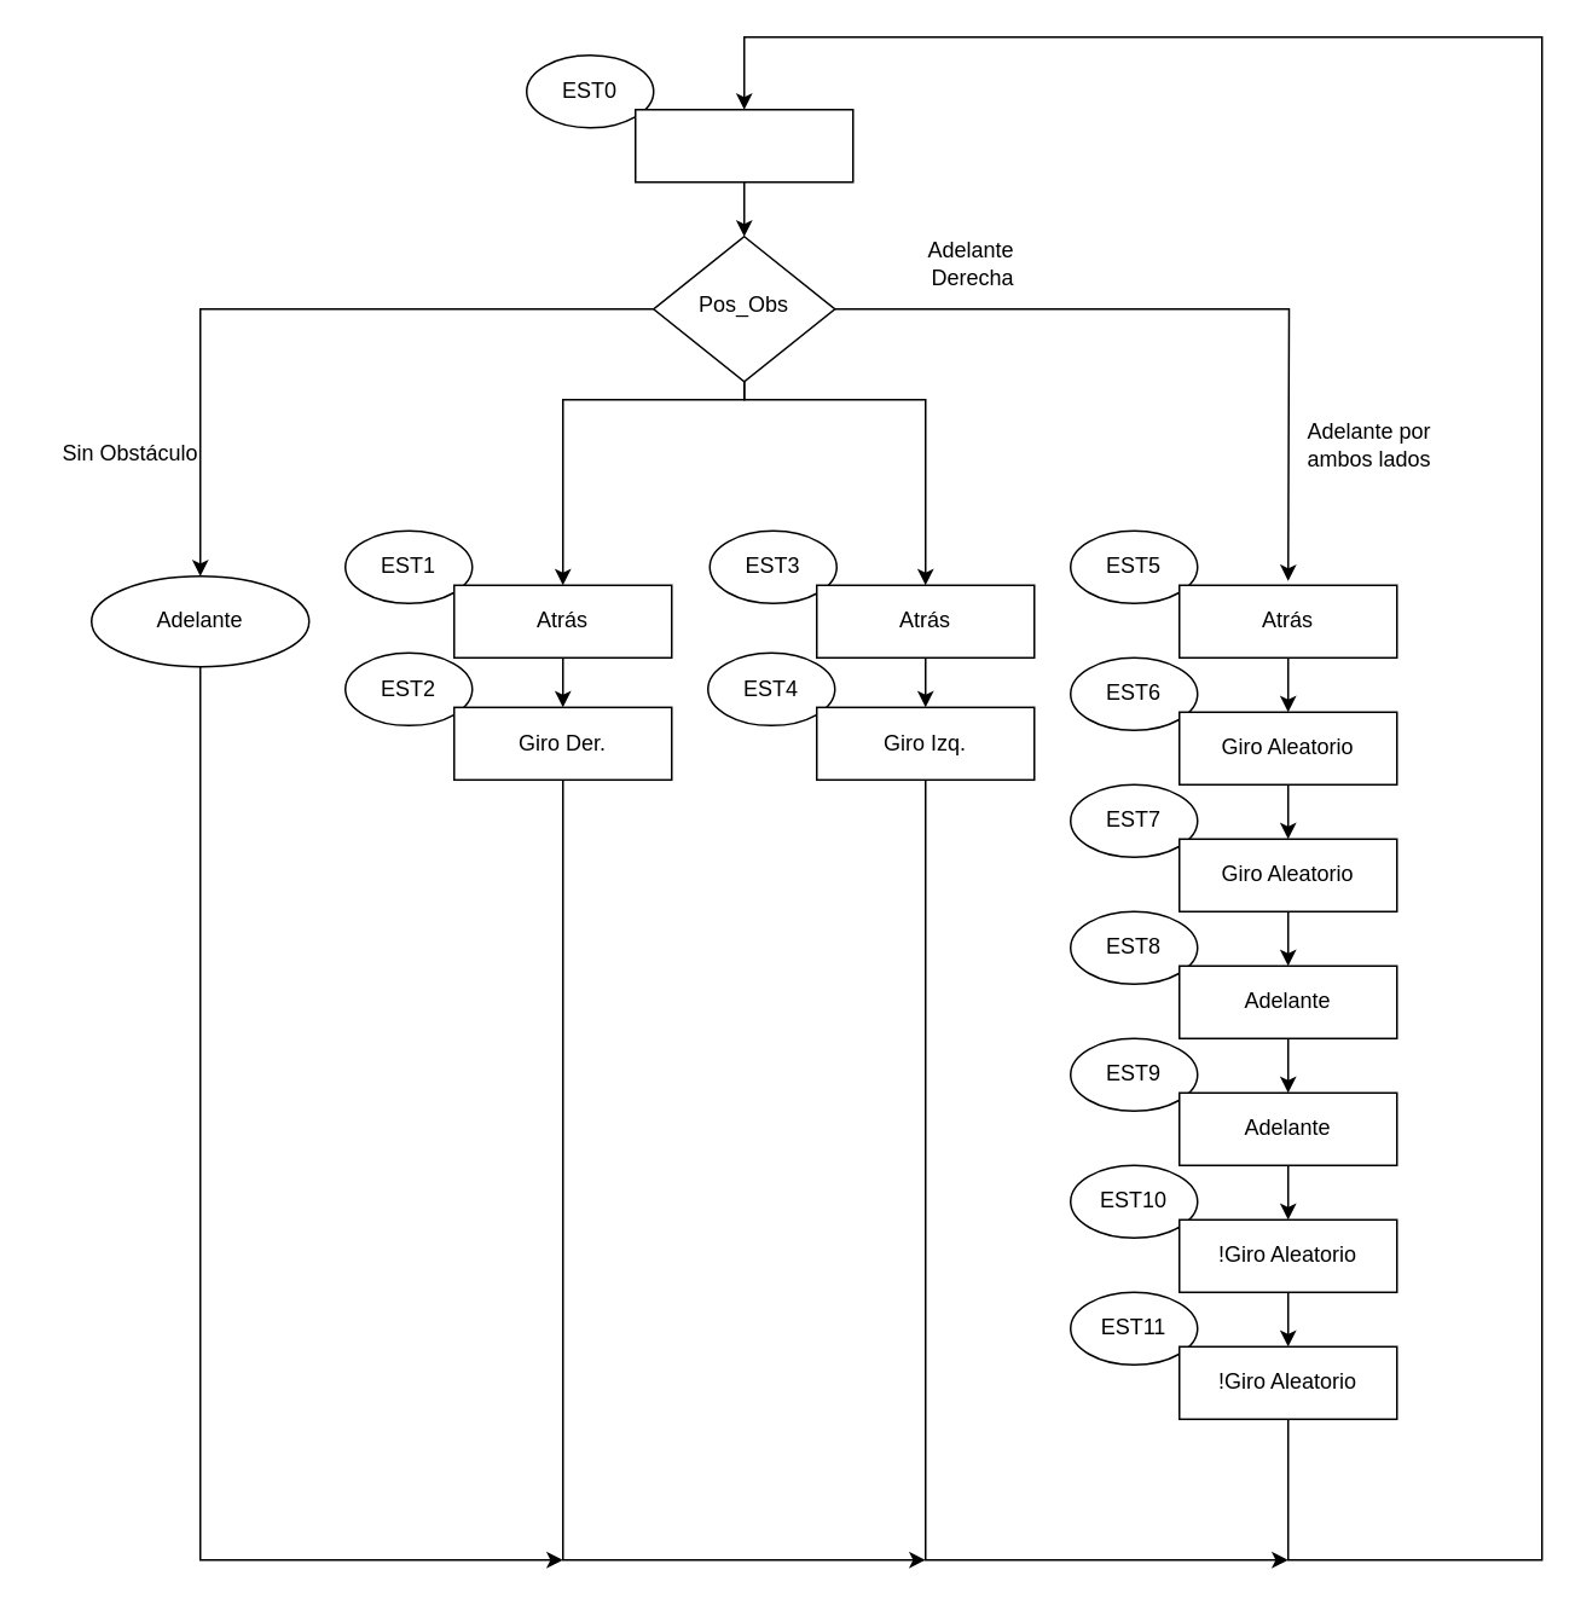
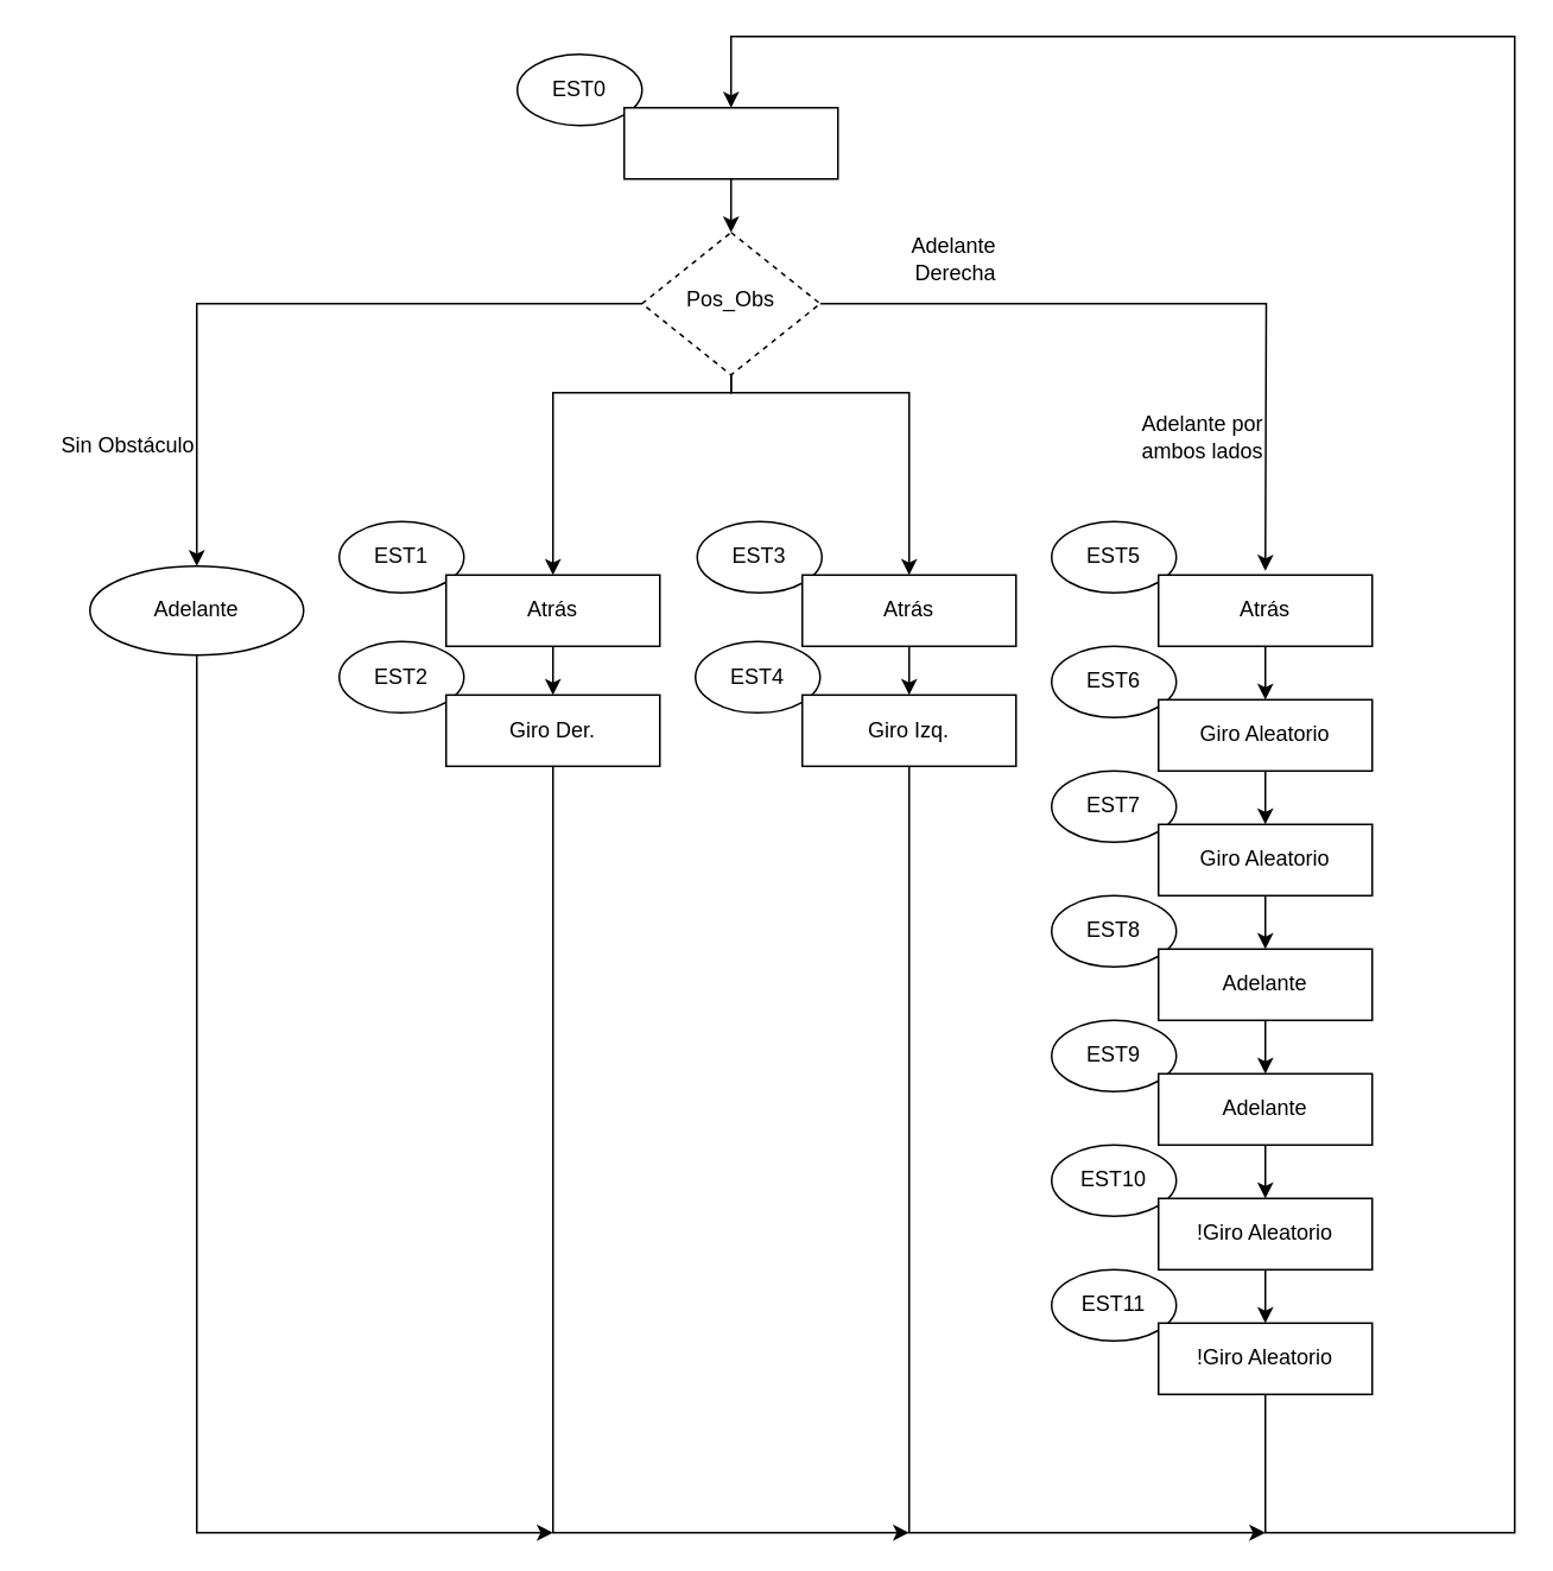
  <mxCell id="0" />
  <mxCell id="1" parent="0" />
  <mxCell id="2" value="EST0" style="ellipse;whiteSpace=wrap;html=1;" parent="1" vertex="1"><mxGeometry x="290" y="30" width="70" height="40" as="geometry" /></mxCell>
  <mxCell id="3" style="edgeStyle=orthogonalEdgeStyle;rounded=0;orthogonalLoop=1;jettySize=auto;html=1;exitX=0.5;exitY=1;exitDx=0;exitDy=0;entryX=0.5;entryY=0;entryDx=0;entryDy=0;" parent="1" source="4" target="9" edge="1"><mxGeometry relative="1" as="geometry" /></mxCell>
  <mxCell id="4" value="" style="rounded=0;whiteSpace=wrap;html=1;" parent="1" vertex="1"><mxGeometry x="350" y="60" width="120" height="40" as="geometry" /></mxCell>
  <mxCell id="5" style="edgeStyle=orthogonalEdgeStyle;rounded=0;orthogonalLoop=1;jettySize=auto;html=1;exitX=0.5;exitY=1;exitDx=0;exitDy=0;entryX=0.5;entryY=0;entryDx=0;entryDy=0;" parent="1" source="9" target="14" edge="1"><mxGeometry relative="1" as="geometry"><Array as="points"><mxPoint x="410" y="220" /><mxPoint x="510" y="220" /></Array></mxGeometry></mxCell>
  <mxCell id="6" style="edgeStyle=orthogonalEdgeStyle;rounded=0;orthogonalLoop=1;jettySize=auto;html=1;exitX=1;exitY=0.5;exitDx=0;exitDy=0;" parent="1" source="9" edge="1"><mxGeometry relative="1" as="geometry"><mxPoint x="710" y="320" as="targetPoint" /></mxGeometry></mxCell>
  <mxCell id="7" style="edgeStyle=orthogonalEdgeStyle;rounded=0;orthogonalLoop=1;jettySize=auto;html=1;exitX=0;exitY=0.5;exitDx=0;exitDy=0;entryX=0.5;entryY=0;entryDx=0;entryDy=0;" parent="1" source="9" target="11" edge="1"><mxGeometry relative="1" as="geometry" /></mxCell>
  <mxCell id="8" style="edgeStyle=orthogonalEdgeStyle;rounded=0;orthogonalLoop=1;jettySize=auto;html=1;exitX=0.5;exitY=1;exitDx=0;exitDy=0;entryX=0.5;entryY=0;entryDx=0;entryDy=0;" parent="1" source="9" target="20" edge="1"><mxGeometry relative="1" as="geometry"><Array as="points"><mxPoint x="410" y="220" /><mxPoint x="310" y="220" /></Array></mxGeometry></mxCell>
- <mxCell id="9" value="Pos_Obs" style="rhombus;whiteSpace=wrap;html=1;shadow=0;fontFamily=Helvetica;fontSize=12;align=center;strokeWidth=1;spacing=6;spacingTop=-4;" parent="1" vertex="1"><mxGeometry x="360" y="130" width="100" height="80" as="geometry" /></mxCell>
+ <mxCell id="9" value="Pos_Obs" style="rhombus;whiteSpace=wrap;html=1;shadow=0;fontFamily=Helvetica;fontSize=12;align=center;strokeWidth=1;spacing=6;spacingTop=-4;dashed=1;" parent="1" vertex="1"><mxGeometry x="360" y="130" width="100" height="80" as="geometry" /></mxCell>
  <mxCell id="10" style="edgeStyle=orthogonalEdgeStyle;rounded=0;orthogonalLoop=1;jettySize=auto;html=1;exitX=0.5;exitY=1;exitDx=0;exitDy=0;" parent="1" source="11" edge="1"><mxGeometry relative="1" as="geometry"><mxPoint x="310" y="860" as="targetPoint" /><Array as="points"><mxPoint x="110" y="860" /></Array></mxGeometry></mxCell>
  <mxCell id="11" value="Adelante" style="ellipse;whiteSpace=wrap;html=1;" parent="1" vertex="1"><mxGeometry x="50" y="317.35" width="120" height="50" as="geometry" /></mxCell>
  <mxCell id="12" value="EST3" style="ellipse;whiteSpace=wrap;html=1;" parent="1" vertex="1"><mxGeometry x="391" y="292.35" width="70" height="40" as="geometry" /></mxCell>
  <mxCell id="13" style="edgeStyle=orthogonalEdgeStyle;rounded=0;orthogonalLoop=1;jettySize=auto;html=1;exitX=0.5;exitY=1;exitDx=0;exitDy=0;entryX=0.5;entryY=0;entryDx=0;entryDy=0;" parent="1" target="17" edge="1"><mxGeometry relative="1" as="geometry"><mxPoint x="510" y="357.35" as="sourcePoint" /></mxGeometry></mxCell>
  <mxCell id="14" value="Atrás" style="rounded=0;whiteSpace=wrap;html=1;" parent="1" vertex="1"><mxGeometry x="450" y="322.35" width="120" height="40" as="geometry" /></mxCell>
  <mxCell id="15" value="EST4" style="ellipse;whiteSpace=wrap;html=1;" parent="1" vertex="1"><mxGeometry x="390" y="359.71" width="70" height="40" as="geometry" /></mxCell>
  <mxCell id="16" style="edgeStyle=orthogonalEdgeStyle;rounded=0;orthogonalLoop=1;jettySize=auto;html=1;exitX=0.5;exitY=1;exitDx=0;exitDy=0;" parent="1" source="17" edge="1"><mxGeometry relative="1" as="geometry"><mxPoint x="710" y="860" as="targetPoint" /><Array as="points"><mxPoint x="510" y="860" /></Array></mxGeometry></mxCell>
  <mxCell id="17" value="Giro Izq." style="rounded=0;whiteSpace=wrap;html=1;" parent="1" vertex="1"><mxGeometry x="450" y="389.71" width="120" height="40" as="geometry" /></mxCell>
  <mxCell id="18" value="EST1" style="ellipse;whiteSpace=wrap;html=1;" parent="1" vertex="1"><mxGeometry x="190" y="292.35" width="70" height="40" as="geometry" /></mxCell>
  <mxCell id="19" style="edgeStyle=orthogonalEdgeStyle;rounded=0;orthogonalLoop=1;jettySize=auto;html=1;exitX=0.5;exitY=1;exitDx=0;exitDy=0;entryX=0.5;entryY=0;entryDx=0;entryDy=0;" parent="1" target="23" edge="1"><mxGeometry relative="1" as="geometry"><mxPoint x="310" y="357.35" as="sourcePoint" /></mxGeometry></mxCell>
  <mxCell id="20" value="Atrás" style="rounded=0;whiteSpace=wrap;html=1;" parent="1" vertex="1"><mxGeometry x="250" y="322.35" width="120" height="40" as="geometry" /></mxCell>
  <mxCell id="21" value="EST2" style="ellipse;whiteSpace=wrap;html=1;" parent="1" vertex="1"><mxGeometry x="190" y="359.71" width="70" height="40" as="geometry" /></mxCell>
  <mxCell id="22" style="edgeStyle=orthogonalEdgeStyle;rounded=0;orthogonalLoop=1;jettySize=auto;html=1;exitX=0.5;exitY=1;exitDx=0;exitDy=0;" parent="1" source="23" edge="1"><mxGeometry relative="1" as="geometry"><mxPoint x="510" y="860" as="targetPoint" /><Array as="points"><mxPoint x="310" y="860" /></Array></mxGeometry></mxCell>
  <mxCell id="23" value="Giro Der." style="rounded=0;whiteSpace=wrap;html=1;" parent="1" vertex="1"><mxGeometry x="250" y="389.71" width="120" height="40" as="geometry" /></mxCell>
  <mxCell id="24" value="EST5" style="ellipse;whiteSpace=wrap;html=1;" parent="1" vertex="1"><mxGeometry x="590" y="292.35" width="70" height="40" as="geometry" /></mxCell>
  <mxCell id="25" style="edgeStyle=orthogonalEdgeStyle;rounded=0;orthogonalLoop=1;jettySize=auto;html=1;exitX=0.5;exitY=1;exitDx=0;exitDy=0;entryX=0.5;entryY=0;entryDx=0;entryDy=0;" parent="1" source="26" target="29" edge="1"><mxGeometry relative="1" as="geometry" /></mxCell>
  <mxCell id="26" value="Atrás" style="rounded=0;whiteSpace=wrap;html=1;" parent="1" vertex="1"><mxGeometry x="650" y="322.35" width="120" height="40" as="geometry" /></mxCell>
  <mxCell id="27" value="EST6" style="ellipse;whiteSpace=wrap;html=1;" parent="1" vertex="1"><mxGeometry x="590" y="362.35" width="70" height="40" as="geometry" /></mxCell>
  <mxCell id="28" style="edgeStyle=orthogonalEdgeStyle;rounded=0;orthogonalLoop=1;jettySize=auto;html=1;exitX=0.5;exitY=1;exitDx=0;exitDy=0;entryX=0.5;entryY=0;entryDx=0;entryDy=0;" parent="1" source="29" target="32" edge="1"><mxGeometry relative="1" as="geometry" /></mxCell>
  <mxCell id="29" value="Giro Aleatorio" style="rounded=0;whiteSpace=wrap;html=1;" parent="1" vertex="1"><mxGeometry x="650" y="392.35" width="120" height="40" as="geometry" /></mxCell>
  <mxCell id="30" value="EST7" style="ellipse;whiteSpace=wrap;html=1;" parent="1" vertex="1"><mxGeometry x="590" y="432.35" width="70" height="40" as="geometry" /></mxCell>
  <mxCell id="31" style="edgeStyle=orthogonalEdgeStyle;rounded=0;orthogonalLoop=1;jettySize=auto;html=1;exitX=0.5;exitY=1;exitDx=0;exitDy=0;entryX=0.5;entryY=0;entryDx=0;entryDy=0;" parent="1" source="32" target="35" edge="1"><mxGeometry relative="1" as="geometry" /></mxCell>
  <mxCell id="32" value="Giro Aleatorio" style="rounded=0;whiteSpace=wrap;html=1;" parent="1" vertex="1"><mxGeometry x="650" y="462.35" width="120" height="40" as="geometry" /></mxCell>
  <mxCell id="33" value="EST8" style="ellipse;whiteSpace=wrap;html=1;" parent="1" vertex="1"><mxGeometry x="590" y="502.35" width="70" height="40" as="geometry" /></mxCell>
  <mxCell id="34" style="edgeStyle=orthogonalEdgeStyle;rounded=0;orthogonalLoop=1;jettySize=auto;html=1;exitX=0.5;exitY=1;exitDx=0;exitDy=0;entryX=0.5;entryY=0;entryDx=0;entryDy=0;" parent="1" source="35" target="38" edge="1"><mxGeometry relative="1" as="geometry" /></mxCell>
  <mxCell id="35" value="Adelante" style="rounded=0;whiteSpace=wrap;html=1;" parent="1" vertex="1"><mxGeometry x="650" y="532.35" width="120" height="40" as="geometry" /></mxCell>
  <mxCell id="36" value="EST9" style="ellipse;whiteSpace=wrap;html=1;" parent="1" vertex="1"><mxGeometry x="590" y="572.35" width="70" height="40" as="geometry" /></mxCell>
  <mxCell id="37" style="edgeStyle=orthogonalEdgeStyle;rounded=0;orthogonalLoop=1;jettySize=auto;html=1;exitX=0.5;exitY=1;exitDx=0;exitDy=0;entryX=0.5;entryY=0;entryDx=0;entryDy=0;" parent="1" source="38" target="41" edge="1"><mxGeometry relative="1" as="geometry" /></mxCell>
  <mxCell id="38" value="Adelante" style="rounded=0;whiteSpace=wrap;html=1;" parent="1" vertex="1"><mxGeometry x="650" y="602.35" width="120" height="40" as="geometry" /></mxCell>
  <mxCell id="39" value="EST10" style="ellipse;whiteSpace=wrap;html=1;" parent="1" vertex="1"><mxGeometry x="590" y="642.35" width="70" height="40" as="geometry" /></mxCell>
  <mxCell id="40" style="edgeStyle=orthogonalEdgeStyle;rounded=0;orthogonalLoop=1;jettySize=auto;html=1;exitX=0.5;exitY=1;exitDx=0;exitDy=0;entryX=0.5;entryY=0;entryDx=0;entryDy=0;" parent="1" source="41" target="44" edge="1"><mxGeometry relative="1" as="geometry" /></mxCell>
  <mxCell id="41" value="!Giro Aleatorio" style="rounded=0;whiteSpace=wrap;html=1;" parent="1" vertex="1"><mxGeometry x="650" y="672.35" width="120" height="40" as="geometry" /></mxCell>
  <mxCell id="42" value="EST11" style="ellipse;whiteSpace=wrap;html=1;" parent="1" vertex="1"><mxGeometry x="590" y="712.35" width="70" height="40" as="geometry" /></mxCell>
  <mxCell id="43" style="edgeStyle=orthogonalEdgeStyle;rounded=0;orthogonalLoop=1;jettySize=auto;html=1;exitX=0.5;exitY=1;exitDx=0;exitDy=0;entryX=0.5;entryY=0;entryDx=0;entryDy=0;" parent="1" source="44" target="4" edge="1"><mxGeometry relative="1" as="geometry"><Array as="points"><mxPoint x="710" y="860" /><mxPoint x="850" y="860" /><mxPoint x="850" y="20" /><mxPoint x="410" y="20" /></Array></mxGeometry></mxCell>
  <mxCell id="44" value="!Giro Aleatorio" style="rounded=0;whiteSpace=wrap;html=1;" parent="1" vertex="1"><mxGeometry x="650" y="742.35" width="120" height="40" as="geometry" /></mxCell>
  <mxCell id="45" value="Sin Obstáculo" style="text;html=1;align=right;verticalAlign=middle;resizable=0;points=[];autosize=1;" vertex="1" parent="1"><mxGeometry x="20" y="240" width="90" height="20" as="geometry" /></mxCell>
  <mxCell id="46" value="Adelante&lt;br&gt;Derecha" style="text;html=1;align=right;verticalAlign=middle;resizable=0;points=[];autosize=1;" vertex="1" parent="1"><mxGeometry x="500" y="130" width="60" height="30" as="geometry" /></mxCell>
- <mxCell id="47" value="Adelante por &lt;br&gt;ambos lados" style="text;html=1;align=right;verticalAlign=middle;resizable=0;points=[];autosize=1;" vertex="1" parent="1"><mxGeometry x="710" y="230" width="80" height="30" as="geometry" /></mxCell>
+ <mxCell id="47" value="Adelante por &lt;br&gt;ambos lados" style="text;html=1;align=right;verticalAlign=middle;resizable=0;points=[];autosize=1;" vertex="1" parent="1"><mxGeometry x="630" y="230" width="80" height="30" as="geometry" /></mxCell>
